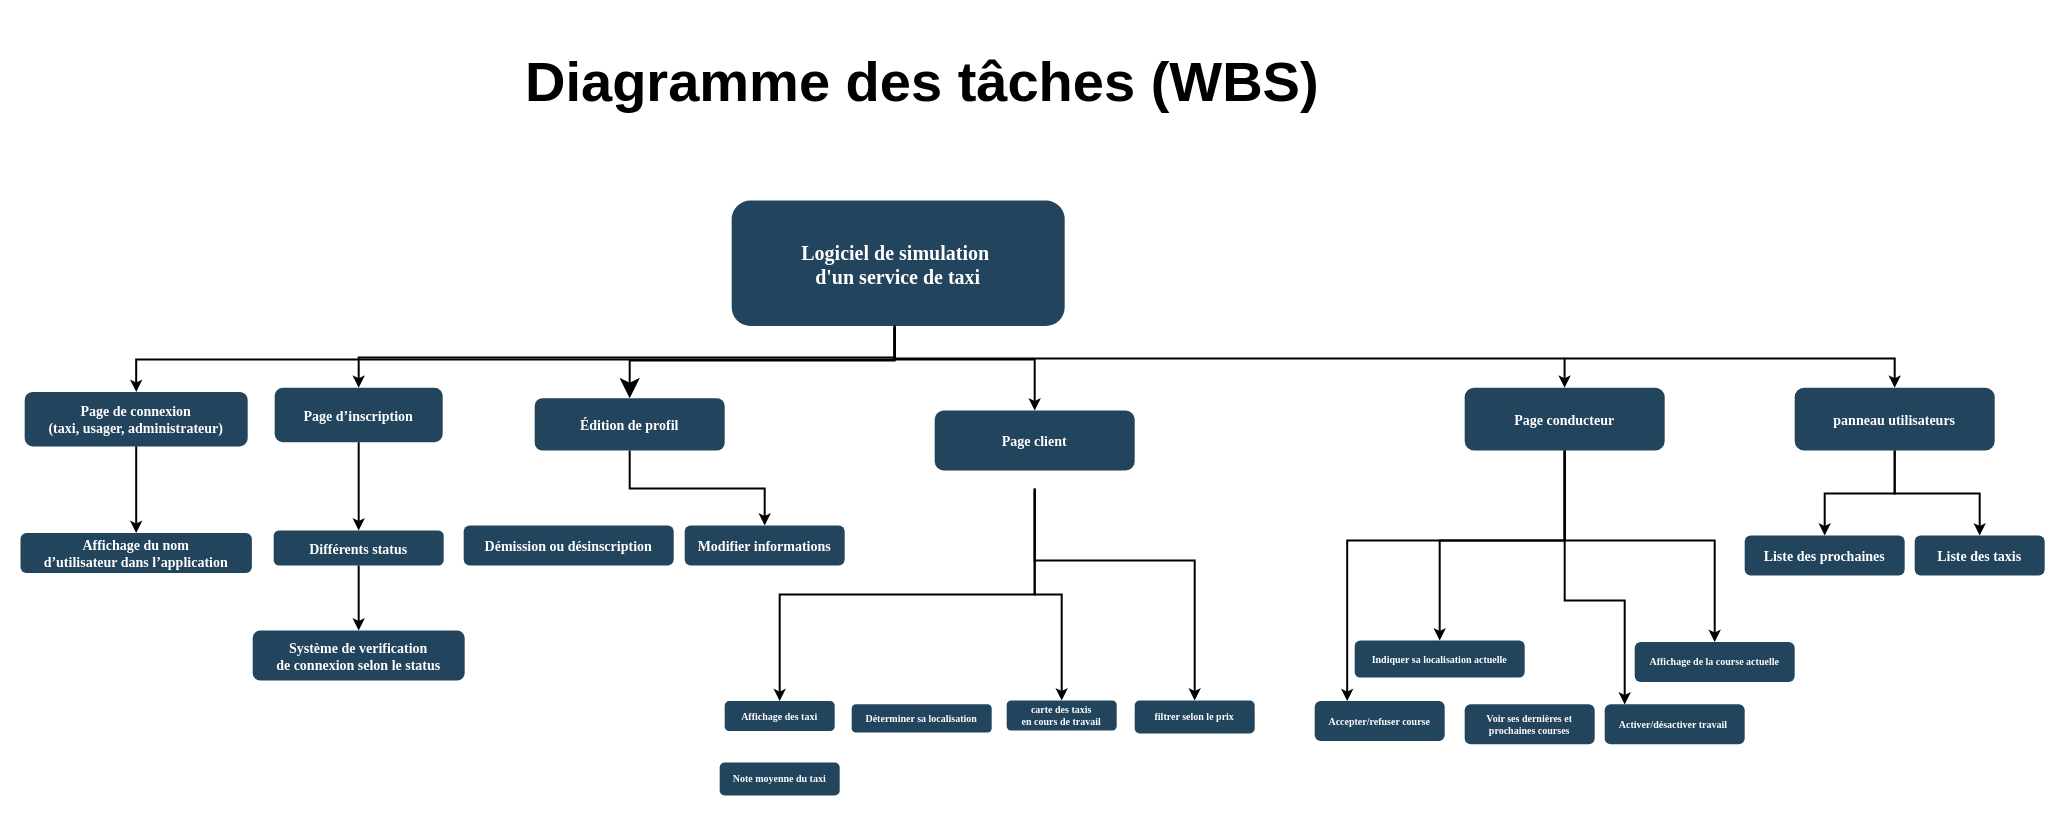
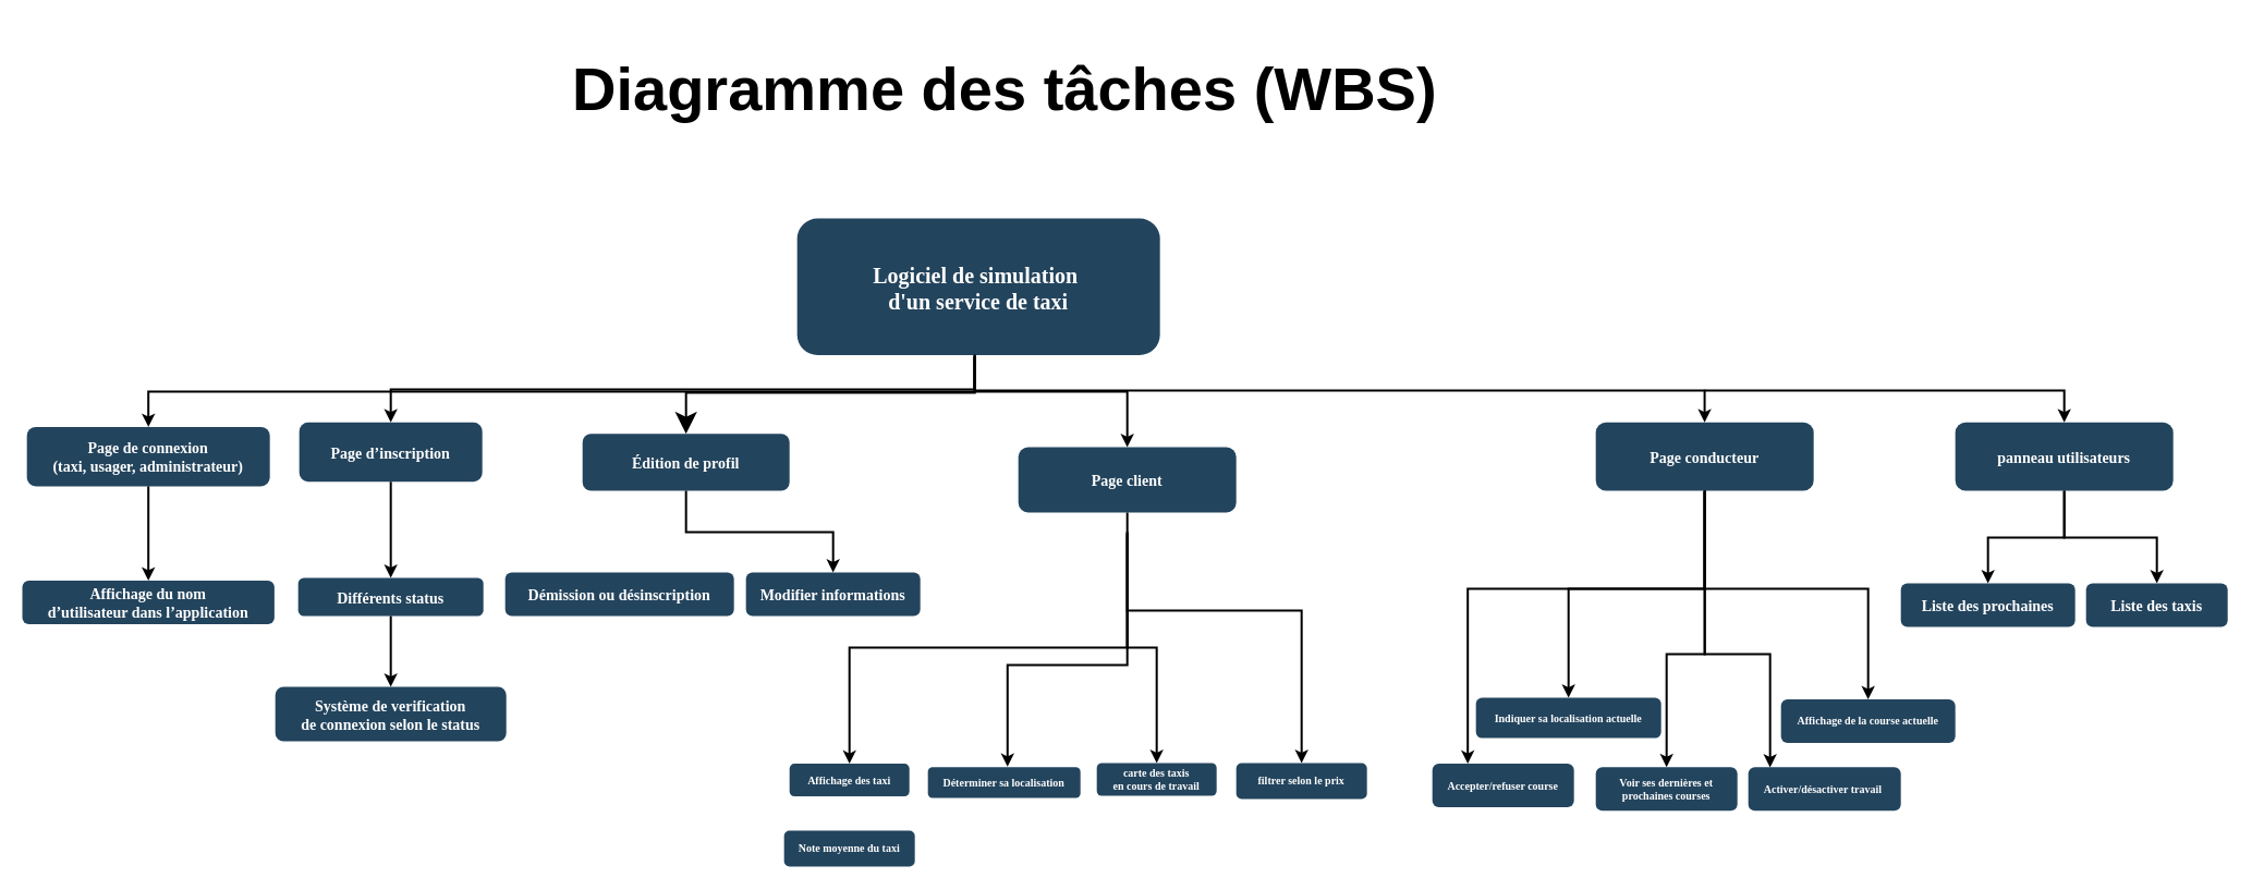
  <mxCell id="0" />
  <mxCell id="1" parent="0" />
  <mxCell id="2" value="Logiciel de simulation &#10;d'un service de taxi" style="rounded=1;fillColor=#23445D;gradientColor=none;strokeColor=none;fontColor=#FFFFFF;fontStyle=1;fontFamily=Tahoma;fontSize=20;" vertex="1" parent="1"><mxGeometry x="731.19" y="200" width="333" height="125.5" as="geometry" /></mxCell>
  <mxCell id="3" value="panneau utilisateurs" style="rounded=1;fillColor=#23445D;gradientColor=none;strokeColor=none;fontColor=#FFFFFF;fontStyle=1;fontFamily=Tahoma;fontSize=14" vertex="1" parent="1"><mxGeometry x="1794.19" y="387.25" width="200" height="62.75" as="geometry" /></mxCell>
  <mxCell id="4" value="" style="edgeStyle=elbowEdgeStyle;elbow=vertical;strokeWidth=2;rounded=0;exitX=0.489;exitY=0.996;exitDx=0;exitDy=0;exitPerimeter=0;" edge="1" parent="1" source="2" target="3"><mxGeometry x="331.19" y="115.5" width="100" height="100" as="geometry"><mxPoint x="311.19" y="375.5" as="sourcePoint" /><mxPoint x="411.19" y="275.5" as="targetPoint" /><Array as="points"><mxPoint x="1214.19" y="358" /></Array></mxGeometry></mxCell>
  <mxCell id="5" value="Édition de profil" style="rounded=1;fillColor=#23445D;gradientColor=none;strokeColor=none;fontColor=#FFFFFF;fontStyle=1;fontFamily=Tahoma;fontSize=14" vertex="1" parent="1"><mxGeometry x="534.19" y="397.75" width="190" height="52.25" as="geometry" /></mxCell>
  <mxCell id="6" value="Page d’inscription" style="rounded=1;fillColor=#23445D;gradientColor=none;strokeColor=none;fontColor=#FFFFFF;fontStyle=1;fontFamily=Tahoma;fontSize=14" vertex="1" parent="1"><mxGeometry x="274.19" y="387.25" width="168" height="54.5" as="geometry" /></mxCell>
  <mxCell id="7" value="Système de verification&#10;de connexion selon le status" style="rounded=1;fillColor=#23445D;gradientColor=none;strokeColor=none;fontColor=#FFFFFF;fontStyle=1;fontFamily=Tahoma;fontSize=14" vertex="1" parent="1"><mxGeometry x="252.19" y="630" width="212" height="50" as="geometry" /></mxCell>
  <mxCell id="8" value="Page de connexion &#10;(taxi, usager, administrateur)" style="rounded=1;fillColor=#23445D;gradientColor=none;strokeColor=none;fontColor=#FFFFFF;fontStyle=1;fontFamily=Tahoma;fontSize=14" vertex="1" parent="1"><mxGeometry x="24.19" y="391.38" width="223" height="54.5" as="geometry" /></mxCell>
  <mxCell id="9" value="Démission ou désinscription" style="rounded=1;fillColor=#23445D;gradientColor=none;strokeColor=none;fontColor=#FFFFFF;fontStyle=1;fontFamily=Tahoma;fontSize=14" vertex="1" parent="1"><mxGeometry x="463.19" y="525" width="210" height="40" as="geometry" /></mxCell>
  <mxCell id="10" value="Liste des prochaines" style="rounded=1;fillColor=#23445D;gradientColor=none;strokeColor=none;fontColor=#FFFFFF;fontStyle=1;fontFamily=Tahoma;fontSize=14" vertex="1" parent="1"><mxGeometry x="1744.19" y="535" width="160" height="40" as="geometry" /></mxCell>
  <mxCell id="11" value="" style="edgeStyle=elbowEdgeStyle;elbow=vertical;strokeWidth=2;rounded=0;exitX=0.489;exitY=1.012;exitDx=0;exitDy=0;exitPerimeter=0;" edge="1" parent="1" source="2" target="6"><mxGeometry x="341.19" y="125.5" width="100" height="100" as="geometry"><mxPoint x="898.19" y="325" as="sourcePoint" /><mxPoint x="1441.19" y="405.5" as="targetPoint" /></mxGeometry></mxCell>
  <mxCell id="12" value="" style="edgeStyle=elbowEdgeStyle;elbow=vertical;strokeWidth=2;rounded=0" edge="1" parent="1" target="8"><mxGeometry x="-28.81" y="35.5" width="100" height="100" as="geometry"><mxPoint x="894.19" y="326" as="sourcePoint" /><mxPoint x="51.19" y="195.5" as="targetPoint" /></mxGeometry></mxCell>
  <mxCell id="13" value="" style="edgeStyle=elbowEdgeStyle;elbow=vertical;strokeWidth=2;rounded=0" edge="1" parent="1" source="3" target="10"><mxGeometry x="-28.81" y="35.5" width="100" height="100" as="geometry"><mxPoint x="-48.81" y="295.5" as="sourcePoint" /><mxPoint x="51.19" y="195.5" as="targetPoint" /></mxGeometry></mxCell>
  <mxCell id="14" value="" style="edgeStyle=elbowEdgeStyle;elbow=vertical;strokeWidth=2;rounded=0;entryX=0.5;entryY=0;entryDx=0;entryDy=0;spacing=2;spacingTop=11;spacingBottom=9;endSize=14;sourcePerimeterSpacing=5;" edge="1" parent="1" target="5"><mxGeometry x="351.19" y="135.5" width="100" height="100" as="geometry"><mxPoint x="894.19" y="326" as="sourcePoint" /><mxPoint x="1014.19" y="390" as="targetPoint" /><Array as="points"><mxPoint x="764.19" y="360" /></Array></mxGeometry></mxCell>
  <mxCell id="15" value="" style="edgeStyle=elbowEdgeStyle;elbow=vertical;strokeWidth=2;rounded=0;entryX=0.5;entryY=0;entryDx=0;entryDy=0;exitX=0.5;exitY=1;exitDx=0;exitDy=0;" edge="1" parent="1" source="6" target="16"><mxGeometry x="-507.15" y="50" width="100" height="100" as="geometry"><mxPoint x="417.19" y="449" as="sourcePoint" /><mxPoint x="537.85" y="530" as="targetPoint" /><Array as="points"><mxPoint x="417.19" y="460" /><mxPoint x="417.19" y="470" /></Array></mxGeometry></mxCell>
  <mxCell id="16" value="Différents status" style="rounded=1;fillColor=#23445D;gradientColor=none;strokeColor=none;fontColor=#FFFFFF;fontStyle=1;fontFamily=Tahoma;fontSize=14" vertex="1" parent="1"><mxGeometry x="273.19" y="530" width="170" height="35" as="geometry" /></mxCell>
  <mxCell id="17" value="" style="edgeStyle=elbowEdgeStyle;elbow=vertical;strokeWidth=2;rounded=0;exitX=0.5;exitY=1;exitDx=0;exitDy=0;entryX=0.5;entryY=0;entryDx=0;entryDy=0;" edge="1" parent="1" source="16" target="7"><mxGeometry x="-626.4" y="189" width="100" height="100" as="geometry"><mxPoint x="418.94" y="600" as="sourcePoint" /><mxPoint x="418.19" y="640" as="targetPoint" /></mxGeometry></mxCell>
  <mxCell id="18" value="Affichage du nom &#10;d’utilisateur dans l’application" style="rounded=1;fillColor=#23445D;gradientColor=none;strokeColor=none;fontColor=#FFFFFF;fontStyle=1;fontFamily=Tahoma;fontSize=14" vertex="1" parent="1"><mxGeometry x="20" y="532.5" width="231.37" height="40" as="geometry" /></mxCell>
  <mxCell id="19" value="" style="edgeStyle=elbowEdgeStyle;elbow=vertical;strokeWidth=2;rounded=0;exitX=0.5;exitY=1;exitDx=0;exitDy=0;" edge="1" parent="1" source="8" target="18"><mxGeometry x="-615.31" y="21" width="100" height="100" as="geometry"><mxPoint x="192.69" y="475.5" as="sourcePoint" /><mxPoint x="-535.31" y="181" as="targetPoint" /></mxGeometry></mxCell>
  <mxCell id="20" value="Page client" style="rounded=1;fillColor=#23445D;gradientColor=none;strokeColor=none;fontColor=#FFFFFF;fontStyle=1;fontFamily=Tahoma;fontSize=14" vertex="1" parent="1"><mxGeometry x="934.19" y="410" width="200" height="60" as="geometry" /></mxCell>
  <mxCell id="21" value="" style="edgeStyle=elbowEdgeStyle;elbow=vertical;strokeWidth=2;rounded=0;entryX=0.5;entryY=0;entryDx=0;entryDy=0;" edge="1" parent="1" target="20"><mxGeometry x="327.69" y="116" width="100" height="100" as="geometry"><mxPoint x="894.19" y="326" as="sourcePoint" /><mxPoint x="1530.69" y="397.75" as="targetPoint" /><Array as="points"><mxPoint x="914.19" y="359" /><mxPoint x="914.19" y="359" /><mxPoint x="904.19" y="359" /><mxPoint x="914.19" y="359" /><mxPoint x="1210.69" y="358.5" /></Array></mxGeometry></mxCell>
  <mxCell id="22" value="" style="edgeStyle=elbowEdgeStyle;elbow=vertical;strokeWidth=2;rounded=0;" edge="1" parent="1" target="23"><mxGeometry x="-578.81" y="48.25" width="100" height="100" as="geometry"><mxPoint x="1034.19" y="488" as="sourcePoint" /><mxPoint x="984.19" y="548" as="targetPoint" /></mxGeometry></mxCell>
  <mxCell id="23" value="Affichage des taxi" style="rounded=1;fillColor=#23445D;gradientColor=none;strokeColor=none;fontColor=#FFFFFF;fontStyle=1;fontFamily=Tahoma;fontSize=10;" vertex="1" parent="1"><mxGeometry x="724.19" y="700.56" width="110" height="30" as="geometry" /></mxCell>
  <mxCell id="24" value="" style="edgeStyle=elbowEdgeStyle;elbow=vertical;strokeWidth=2;rounded=0;entryX=0.5;entryY=0;entryDx=0;entryDy=0;" edge="1" parent="1" target="25"><mxGeometry x="-428.81" y="48.25" width="100" height="100" as="geometry"><mxPoint x="1034.19" y="490" as="sourcePoint" /><mxPoint x="1134.19" y="548" as="targetPoint" /><Array as="points"><mxPoint x="1174.19" y="560" /><mxPoint x="1184.19" y="560" /><mxPoint x="1224.19" y="500" /></Array></mxGeometry></mxCell>
  <mxCell id="25" value="filtrer selon le prix" style="rounded=1;fillColor=#23445D;gradientColor=none;strokeColor=none;fontColor=#FFFFFF;fontStyle=1;fontFamily=Tahoma;fontSize=10;" vertex="1" parent="1"><mxGeometry x="1134.19" y="700" width="120" height="32.88" as="geometry" /></mxCell>
+ <mxCell id="26" value="" style="edgeStyle=elbowEdgeStyle;elbow=vertical;strokeWidth=2;rounded=0;entryX=0.522;entryY=-0.016;entryDx=0;entryDy=0;entryPerimeter=0;exitX=0.5;exitY=1;exitDx=0;exitDy=0;" edge="1" parent="1" source="20" target="27"><mxGeometry x="-415.81" y="48.25" width="100" height="100" as="geometry"><mxPoint x="1023.19" y="487" as="sourcePoint" /><mxPoint x="1147.19" y="548" as="targetPoint" /><Array as="points"><mxPoint x="1013.19" y="610" /><mxPoint x="1013.19" y="610" /><mxPoint x="1013.19" y="610" /><mxPoint x="1014.19" y="610" /><mxPoint x="1014.19" y="600" /><mxPoint x="1014.19" y="580" /></Array></mxGeometry></mxCell>
  <mxCell id="27" value="Déterminer sa localisation" style="rounded=1;fillColor=#23445D;gradientColor=none;strokeColor=none;fontColor=#FFFFFF;fontStyle=1;fontFamily=Tahoma;fontSize=10;" vertex="1" parent="1"><mxGeometry x="851.19" y="703.75" width="140" height="28.25" as="geometry" /></mxCell>
  <mxCell id="28" value="Text" style="text;html=1;align=center;verticalAlign=middle;resizable=0;points=[];autosize=1;fontSize=20;fontColor=#FFFFFF;" vertex="1" parent="1"><mxGeometry x="1066.19" y="732" width="50" height="30" as="geometry" /></mxCell>
  <mxCell id="29" value="" style="edgeStyle=elbowEdgeStyle;elbow=vertical;strokeWidth=2;rounded=0;" edge="1" parent="1" target="30"><mxGeometry x="-598.81" y="35.88" width="100" height="100" as="geometry"><mxPoint x="1034.19" y="488" as="sourcePoint" /><mxPoint x="964.19" y="535.63" as="targetPoint" /></mxGeometry></mxCell>
  <mxCell id="30" value="carte des taxis &#10;en cours de travail" style="rounded=1;fillColor=#23445D;gradientColor=none;strokeColor=none;fontColor=#FFFFFF;fontStyle=1;fontFamily=Tahoma;fontSize=10;" vertex="1" parent="1"><mxGeometry x="1006.19" y="700" width="110" height="30" as="geometry" /></mxCell>
  <mxCell id="31" value="Note moyenne du taxi" style="rounded=1;fillColor=#23445D;gradientColor=none;strokeColor=none;fontColor=#FFFFFF;fontStyle=1;fontFamily=Tahoma;fontSize=10;" vertex="1" parent="1"><mxGeometry x="719.19" y="762" width="120" height="32.88" as="geometry" /></mxCell>
  <mxCell id="32" value="Liste des taxis" style="rounded=1;fillColor=#23445D;gradientColor=none;strokeColor=none;fontColor=#FFFFFF;fontStyle=1;fontFamily=Tahoma;fontSize=14" vertex="1" parent="1"><mxGeometry x="1914.19" y="535" width="130" height="40" as="geometry" /></mxCell>
  <mxCell id="33" value="" style="edgeStyle=elbowEdgeStyle;elbow=vertical;strokeWidth=2;rounded=0;exitX=0.5;exitY=1;exitDx=0;exitDy=0;" edge="1" parent="1" source="3" target="32"><mxGeometry x="147.19" y="35.5" width="100" height="100" as="geometry"><mxPoint x="1602.69" y="463" as="sourcePoint" /><mxPoint x="227.19" y="195.5" as="targetPoint" /></mxGeometry></mxCell>
  <mxCell id="34" value="Page conducteur" style="rounded=1;fillColor=#23445D;gradientColor=none;strokeColor=none;fontColor=#FFFFFF;fontStyle=1;fontFamily=Tahoma;fontSize=14" vertex="1" parent="1"><mxGeometry x="1464.19" y="387.25" width="200" height="62.75" as="geometry" /></mxCell>
  <mxCell id="35" value="" style="edgeStyle=elbowEdgeStyle;elbow=vertical;strokeWidth=2;rounded=0;entryX=0.5;entryY=0;entryDx=0;entryDy=0;" edge="1" parent="1" source="34" target="38"><mxGeometry x="-348.65" y="35.5" width="100" height="100" as="geometry"><mxPoint x="-368.65" y="295.5" as="sourcePoint" /><mxPoint x="1477.94" y="620" as="targetPoint" /><Array as="points"><mxPoint x="1564.19" y="540" /></Array></mxGeometry></mxCell>
  <mxCell id="36" value="Affichage de la course actuelle" style="rounded=1;fillColor=#23445D;gradientColor=none;strokeColor=none;fontColor=#FFFFFF;fontStyle=1;fontFamily=Tahoma;fontSize=10;" vertex="1" parent="1"><mxGeometry x="1634.19" y="641.44" width="160" height="40" as="geometry" /></mxCell>
  <mxCell id="37" value="" style="edgeStyle=elbowEdgeStyle;elbow=vertical;strokeWidth=2;rounded=0;entryX=0.5;entryY=0;entryDx=0;entryDy=0;" edge="1" parent="1" target="36"><mxGeometry x="-172.65" y="35.5" width="100" height="100" as="geometry"><mxPoint x="1564.19" y="451" as="sourcePoint" /><mxPoint x="-92.65" y="195.5" as="targetPoint" /><Array as="points"><mxPoint x="1624.19" y="540" /></Array></mxGeometry></mxCell>
  <mxCell id="38" value="Indiquer sa localisation actuelle" style="rounded=1;fillColor=#23445D;gradientColor=none;strokeColor=none;fontColor=#FFFFFF;fontStyle=1;fontFamily=Tahoma;fontSize=10;" vertex="1" parent="1"><mxGeometry x="1354.19" y="640" width="170" height="37.12" as="geometry" /></mxCell>
  <mxCell id="39" value="Voir ses dernières et &#10;prochaines courses" style="rounded=1;fillColor=#23445D;gradientColor=none;strokeColor=none;fontColor=#FFFFFF;fontStyle=1;fontFamily=Tahoma;fontSize=10;" vertex="1" parent="1"><mxGeometry x="1464.19" y="703.75" width="130" height="40" as="geometry" /></mxCell>
+ <mxCell id="40" value="" style="edgeStyle=elbowEdgeStyle;elbow=vertical;strokeWidth=2;rounded=0;entryX=0.5;entryY=0;entryDx=0;entryDy=0;exitX=0.5;exitY=1;exitDx=0;exitDy=0;" edge="1" parent="1" source="34" target="39"><mxGeometry x="-272.65" y="92.62" width="100" height="100" as="geometry"><mxPoint x="1500.69" y="448.12" as="sourcePoint" /><mxPoint x="-192.65" y="252.62" as="targetPoint" /><Array as="points"><mxPoint x="1574.19" y="600" /><mxPoint x="1564.19" y="550" /><mxPoint x="1501.19" y="500" /><mxPoint x="1524.19" y="597.12" /></Array></mxGeometry></mxCell>
  <mxCell id="41" value="" style="edgeStyle=elbowEdgeStyle;elbow=vertical;strokeWidth=2;rounded=0" edge="1" parent="1"><mxGeometry x="-282.66" y="-21.75" width="100" height="100" as="geometry"><mxPoint x="1564.09" y="357.25" as="sourcePoint" /><mxPoint x="1564.09" y="387.25" as="targetPoint" /></mxGeometry></mxCell>
  <mxCell id="42" value="Modifier informations" style="rounded=1;fillColor=#23445D;gradientColor=none;strokeColor=none;fontColor=#FFFFFF;fontStyle=1;fontFamily=Tahoma;fontSize=14" vertex="1" parent="1"><mxGeometry x="684.19" y="525" width="160" height="40" as="geometry" /></mxCell>
  <mxCell id="43" value="" style="edgeStyle=elbowEdgeStyle;elbow=vertical;strokeWidth=2;rounded=0;entryX=0.5;entryY=0;entryDx=0;entryDy=0;exitX=0.5;exitY=1;exitDx=0;exitDy=0;" edge="1" parent="1" source="5" target="42"><mxGeometry x="16.19" y="35.5" width="100" height="100" as="geometry"><mxPoint x="674.19" y="450" as="sourcePoint" /><mxPoint x="674.19" y="522.5" as="targetPoint" /></mxGeometry></mxCell>
  <mxCell id="44" value="Activer/désactiver travail " style="rounded=1;fillColor=#23445D;gradientColor=none;strokeColor=none;fontColor=#FFFFFF;fontStyle=1;fontFamily=Tahoma;fontSize=10;" vertex="1" parent="1"><mxGeometry x="1604.19" y="703.75" width="140" height="40" as="geometry" /></mxCell>
  <mxCell id="45" value="" style="edgeStyle=elbowEdgeStyle;elbow=vertical;strokeWidth=2;rounded=0;exitX=0.5;exitY=1;exitDx=0;exitDy=0;" edge="1" parent="1" source="34"><mxGeometry x="-262.65" y="92.62" width="100" height="100" as="geometry"><mxPoint x="1574.19" y="450" as="sourcePoint" /><mxPoint x="1624.19" y="704" as="targetPoint" /><Array as="points"><mxPoint x="1584.19" y="600" /><mxPoint x="1574.19" y="550" /><mxPoint x="1511.19" y="500" /><mxPoint x="1534.19" y="597.12" /></Array></mxGeometry></mxCell>
  <mxCell id="46" value="Accepter/refuser course" style="rounded=1;fillColor=#23445D;gradientColor=none;strokeColor=none;fontColor=#FFFFFF;fontStyle=1;fontFamily=Tahoma;fontSize=10;" vertex="1" parent="1"><mxGeometry x="1314.19" y="700.56" width="130" height="40" as="geometry" /></mxCell>
  <mxCell id="47" value="" style="edgeStyle=elbowEdgeStyle;elbow=vertical;strokeWidth=2;rounded=0;exitX=0.5;exitY=1;exitDx=0;exitDy=0;entryX=0.25;entryY=0;entryDx=0;entryDy=0;" edge="1" parent="1" source="34" target="46"><mxGeometry x="-343.65" y="35.5" width="100" height="100" as="geometry"><mxPoint x="1569.19" y="450" as="sourcePoint" /><mxPoint x="1334.19" y="692.5" as="targetPoint" /><Array as="points"><mxPoint x="1454.19" y="540" /></Array></mxGeometry></mxCell>
  <mxCell id="48" value="&lt;h1 style=&quot;font-size: 56px&quot;&gt;&lt;font style=&quot;font-size: 56px&quot;&gt;Diagramme des tâches (WBS)&lt;/font&gt;&lt;/h1&gt;&lt;font style=&quot;font-size: 56px&quot;&gt;&lt;br&gt;&lt;/font&gt;&lt;h1 style=&quot;font-size: 56px&quot;&gt;&lt;font style=&quot;font-size: 56px&quot;&gt;&amp;nbsp;&lt;/font&gt;&lt;/h1&gt;&lt;font style=&quot;font-size: 56px&quot;&gt;&lt;br&gt;&lt;/font&gt;&lt;h1 style=&quot;font-size: 56px&quot;&gt;&lt;font style=&quot;font-size: 56px&quot;&gt;&amp;nbsp;&lt;/font&gt;&lt;/h1&gt;" style="text;html=1;strokeColor=none;fillColor=none;spacing=5;spacingTop=-20;whiteSpace=wrap;overflow=hidden;rounded=0;" vertex="1" parent="1"><mxGeometry x="520.38" y="20" width="1083.81" height="120" as="geometry" /></mxCell>
